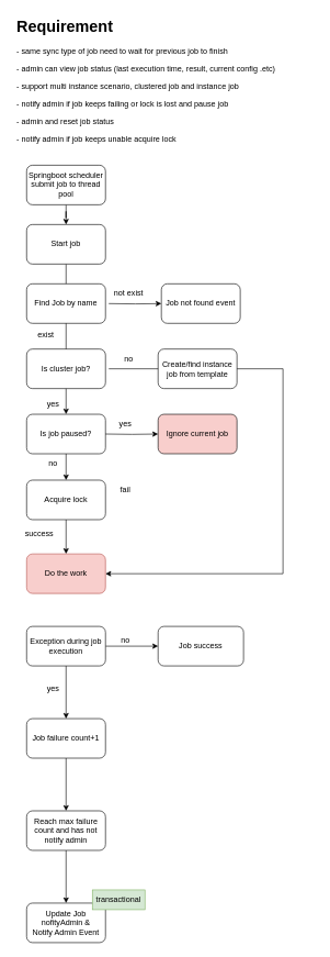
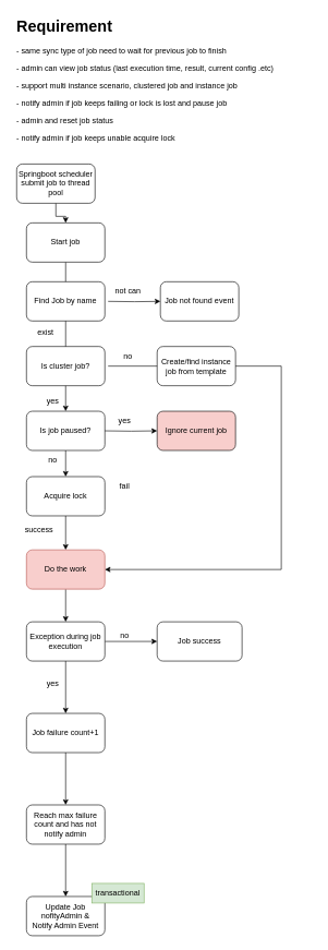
  <mxCell id="0" />
  <mxCell id="1" parent="0" />
  <mxCell id="2" value="&lt;h1&gt;Requirement&lt;/h1&gt;- same sync type of job need to wait for previous job to finish&lt;br&gt;&lt;p&gt;- admin can view job status (last execution time, result, current config .etc)&lt;/p&gt;&lt;p&gt;- support multi instance scenario, clustered job and instance job&lt;/p&gt;&lt;p&gt;- notify admin if job keeps failing or lock is lost and pause job&lt;/p&gt;&lt;p&gt;- admin and reset job status&lt;/p&gt;&lt;p&gt;- notify admin if job keeps unable acquire lock&lt;/p&gt;" style="text;html=1;strokeColor=none;fillColor=none;spacing=5;spacingTop=-20;whiteSpace=wrap;overflow=hidden;rounded=0;" vertex="1" parent="1"><mxGeometry x="20" y="20" width="460" height="210" as="geometry" /></mxCell>
  <mxCell id="3" value="" style="edgeStyle=orthogonalEdgeStyle;rounded=0;orthogonalLoop=1;jettySize=auto;html=1;" edge="1" parent="1" source="4" target="7"><mxGeometry relative="1" as="geometry" /></mxCell>
- <mxCell id="4" value="Springboot scheduler&lt;br&gt;submit job to thread pool" style="rounded=1;whiteSpace=wrap;html=1;" vertex="1" parent="1"><mxGeometry x="40" y="250" width="120" height="60" as="geometry" /></mxCell>
+ <mxCell id="4" value="Springboot scheduler&lt;br&gt;submit job to thread pool" style="rounded=1;whiteSpace=wrap;html=1;" vertex="1" parent="1"><mxGeometry x="25" y="250" width="120" height="60" as="geometry" /></mxCell>
  <mxCell id="5" value="" style="edgeStyle=orthogonalEdgeStyle;rounded=0;orthogonalLoop=1;jettySize=auto;html=1;exitX=0.5;exitY=1;exitDx=0;exitDy=0;" edge="1" parent="1" source="22" target="9"><mxGeometry relative="1" as="geometry" /></mxCell>
  <mxCell id="6" value="" style="edgeStyle=orthogonalEdgeStyle;rounded=0;orthogonalLoop=1;jettySize=auto;html=1;" edge="1" parent="1" source="7" target="22"><mxGeometry relative="1" as="geometry" /></mxCell>
  <mxCell id="7" value="Start job" style="whiteSpace=wrap;html=1;rounded=1;" vertex="1" parent="1"><mxGeometry x="40" y="340" width="120" height="60" as="geometry" /></mxCell>
  <mxCell id="8" value="" style="edgeStyle=orthogonalEdgeStyle;rounded=0;orthogonalLoop=1;jettySize=auto;html=1;entryX=0.5;entryY=0;entryDx=0;entryDy=0;" edge="1" parent="1" source="9" target="13"><mxGeometry relative="1" as="geometry"><mxPoint x="100" y="800" as="targetPoint" /></mxGeometry></mxCell>
  <mxCell id="9" value="Acquire lock" style="whiteSpace=wrap;html=1;rounded=1;" vertex="1" parent="1"><mxGeometry x="40" y="728" width="120" height="60" as="geometry" /></mxCell>
  <mxCell id="10" value="success" style="text;html=1;align=center;verticalAlign=middle;resizable=0;points=[];autosize=1;strokeColor=none;fillColor=none;" vertex="1" parent="1"><mxGeometry x="24" y="794" width="70" height="30" as="geometry" /></mxCell>
  <mxCell id="11" value="fail" style="text;html=1;align=center;verticalAlign=middle;resizable=0;points=[];autosize=1;strokeColor=none;fillColor=none;" vertex="1" parent="1"><mxGeometry x="170" y="728" width="40" height="30" as="geometry" /></mxCell>
+ <mxCell id="12" value="" style="edgeStyle=orthogonalEdgeStyle;rounded=0;orthogonalLoop=1;jettySize=auto;html=1;" edge="1" parent="1" source="13" target="16"><mxGeometry relative="1" as="geometry" /></mxCell>
  <mxCell id="13" value="Do the work" style="rounded=1;whiteSpace=wrap;html=1;fillColor=#f8cecc;strokeColor=#b85450;" vertex="1" parent="1"><mxGeometry x="40" y="840" width="120" height="60" as="geometry" /></mxCell>
  <mxCell id="14" value="" style="edgeStyle=orthogonalEdgeStyle;rounded=0;orthogonalLoop=1;jettySize=auto;html=1;" edge="1" parent="1" source="16" target="18"><mxGeometry relative="1" as="geometry" /></mxCell>
  <mxCell id="15" value="" style="edgeStyle=orthogonalEdgeStyle;rounded=0;orthogonalLoop=1;jettySize=auto;html=1;" edge="1" parent="1" source="16" target="19"><mxGeometry relative="1" as="geometry" /></mxCell>
  <mxCell id="16" value="Exception during job execution" style="rounded=1;whiteSpace=wrap;html=1;" vertex="1" parent="1"><mxGeometry x="40" y="950" width="120" height="60" as="geometry" /></mxCell>
  <mxCell id="17" value="" style="edgeStyle=orthogonalEdgeStyle;rounded=0;orthogonalLoop=1;jettySize=auto;html=1;" edge="1" parent="1" source="18" target="28"><mxGeometry relative="1" as="geometry" /></mxCell>
  <mxCell id="18" value="Job failure count+1" style="whiteSpace=wrap;html=1;rounded=1;" vertex="1" parent="1"><mxGeometry x="40" y="1090" width="120" height="60" as="geometry" /></mxCell>
  <mxCell id="19" value="Job success" style="whiteSpace=wrap;html=1;rounded=1;" vertex="1" parent="1"><mxGeometry x="240" y="950" width="130" height="60" as="geometry" /></mxCell>
  <mxCell id="20" value="yes" style="text;html=1;align=center;verticalAlign=middle;resizable=0;points=[];autosize=1;strokeColor=none;fillColor=none;" vertex="1" parent="1"><mxGeometry x="60" y="1030" width="40" height="30" as="geometry" /></mxCell>
  <mxCell id="21" value="no" style="text;html=1;align=center;verticalAlign=middle;resizable=0;points=[];autosize=1;strokeColor=none;fillColor=none;" vertex="1" parent="1"><mxGeometry x="170" y="957" width="40" height="30" as="geometry" /></mxCell>
  <mxCell id="22" value="Is job paused?" style="whiteSpace=wrap;html=1;rounded=1;" vertex="1" parent="1"><mxGeometry x="40" y="628" width="120" height="60" as="geometry" /></mxCell>
  <mxCell id="23" value="" style="edgeStyle=orthogonalEdgeStyle;rounded=0;orthogonalLoop=1;jettySize=auto;html=1;" edge="1" parent="1" target="24"><mxGeometry relative="1" as="geometry"><mxPoint x="160" y="658" as="sourcePoint" /></mxGeometry></mxCell>
  <mxCell id="24" value="Ignore current job" style="whiteSpace=wrap;html=1;rounded=1;fillColor=#f8cecc;" vertex="1" parent="1"><mxGeometry x="240" y="628" width="120" height="60" as="geometry" /></mxCell>
  <mxCell id="25" value="yes" style="text;html=1;align=center;verticalAlign=middle;resizable=0;points=[];autosize=1;strokeColor=none;fillColor=none;" vertex="1" parent="1"><mxGeometry x="170" y="628" width="40" height="30" as="geometry" /></mxCell>
  <mxCell id="26" value="no" style="text;html=1;align=center;verticalAlign=middle;resizable=0;points=[];autosize=1;strokeColor=none;fillColor=none;" vertex="1" parent="1"><mxGeometry x="60" y="688" width="40" height="30" as="geometry" /></mxCell>
  <mxCell id="27" value="" style="edgeStyle=orthogonalEdgeStyle;rounded=0;orthogonalLoop=1;jettySize=auto;html=1;" edge="1" parent="1" source="28" target="29"><mxGeometry relative="1" as="geometry" /></mxCell>
  <mxCell id="28" value="Reach max failure count and has not notify admin" style="whiteSpace=wrap;html=1;rounded=1;" vertex="1" parent="1"><mxGeometry x="40" y="1230" width="120" height="60" as="geometry" /></mxCell>
  <mxCell id="29" value="Update Job nofityAdmin &amp;amp;&lt;br&gt;Notify Admin Event" style="whiteSpace=wrap;html=1;rounded=1;" vertex="1" parent="1"><mxGeometry x="40" y="1370" width="120" height="60" as="geometry" /></mxCell>
  <mxCell id="30" value="transactional" style="text;html=1;strokeColor=#82b366;fillColor=#d5e8d4;align=center;verticalAlign=middle;whiteSpace=wrap;rounded=0;" vertex="1" parent="1"><mxGeometry x="140" y="1350" width="80" height="30" as="geometry" /></mxCell>
  <mxCell id="31" value="Find Job by name" style="whiteSpace=wrap;html=1;rounded=1;" vertex="1" parent="1"><mxGeometry x="40" y="430" width="120" height="60" as="geometry" /></mxCell>
  <mxCell id="32" value="exist" style="text;html=1;align=center;verticalAlign=middle;resizable=0;points=[];autosize=1;strokeColor=none;fillColor=none;" vertex="1" parent="1"><mxGeometry x="44" y="492" width="50" height="30" as="geometry" /></mxCell>
  <mxCell id="33" value="" style="edgeStyle=orthogonalEdgeStyle;rounded=0;orthogonalLoop=1;jettySize=auto;html=1;" edge="1" parent="1" target="34"><mxGeometry relative="1" as="geometry"><mxPoint x="165" y="460" as="sourcePoint" /></mxGeometry></mxCell>
  <mxCell id="34" value="Job not found event" style="whiteSpace=wrap;html=1;rounded=1;" vertex="1" parent="1"><mxGeometry x="245" y="430" width="120" height="60" as="geometry" /></mxCell>
- <mxCell id="35" value="not exist" style="text;html=1;align=center;verticalAlign=middle;resizable=0;points=[];autosize=1;strokeColor=none;fillColor=none;" vertex="1" parent="1"><mxGeometry x="160" y="430" width="70" height="30" as="geometry" /></mxCell>
+ <mxCell id="35" value="not can" style="text;html=1;align=center;verticalAlign=middle;resizable=0;points=[];autosize=1;strokeColor=none;fillColor=none;" vertex="1" parent="1"><mxGeometry x="160" y="430" width="70" height="30" as="geometry" /></mxCell>
  <mxCell id="36" value="Is cluster job?" style="whiteSpace=wrap;html=1;rounded=1;" vertex="1" parent="1"><mxGeometry x="40" y="529" width="120" height="60" as="geometry" /></mxCell>
  <mxCell id="37" value="" style="edgeStyle=orthogonalEdgeStyle;rounded=0;orthogonalLoop=1;jettySize=auto;html=1;entryX=1;entryY=0.5;entryDx=0;entryDy=0;" edge="1" parent="1" target="13"><mxGeometry relative="1" as="geometry"><mxPoint x="165" y="559" as="sourcePoint" /><mxPoint x="245" y="559" as="targetPoint" /><Array as="points"><mxPoint x="430" y="559" /><mxPoint x="430" y="870" /></Array></mxGeometry></mxCell>
  <mxCell id="38" value="no" style="text;html=1;align=center;verticalAlign=middle;resizable=0;points=[];autosize=1;strokeColor=none;fillColor=none;" vertex="1" parent="1"><mxGeometry x="175" y="529" width="40" height="30" as="geometry" /></mxCell>
  <mxCell id="39" value="yes" style="text;html=1;align=center;verticalAlign=middle;resizable=0;points=[];autosize=1;strokeColor=none;fillColor=none;" vertex="1" parent="1"><mxGeometry x="60" y="598" width="40" height="30" as="geometry" /></mxCell>
  <mxCell id="40" value="Create/find instance job from template" style="whiteSpace=wrap;html=1;rounded=1;" vertex="1" parent="1"><mxGeometry x="240" y="529" width="120" height="60" as="geometry" /></mxCell>
